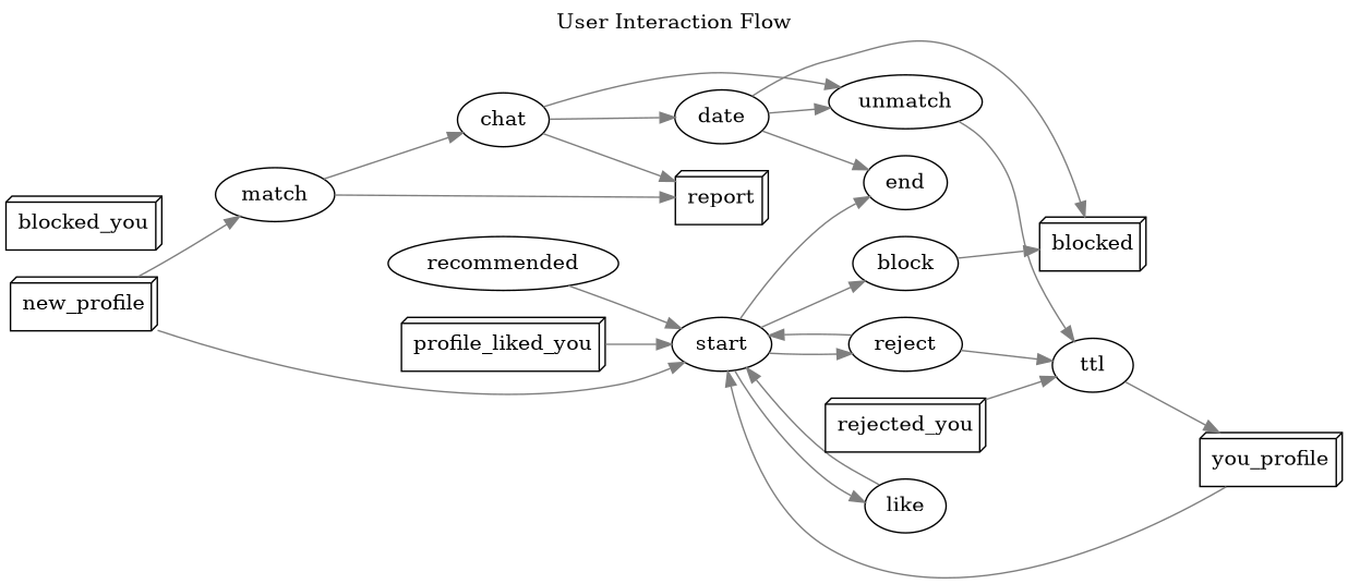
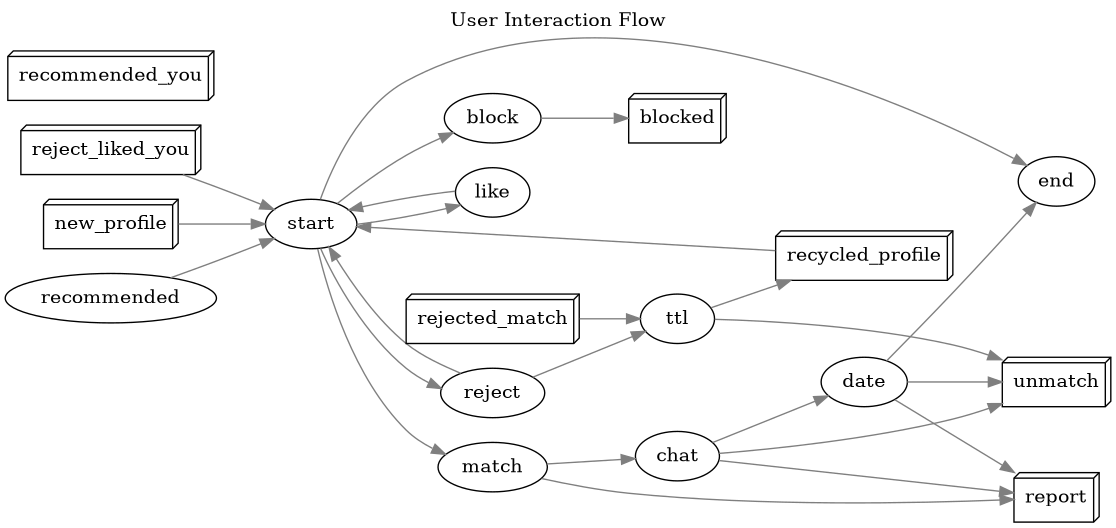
  digraph {
    compound=true
    label="User Interaction Flow"
    labelloc=t
    rankdir=LR
    edge [arrowhead=normal color=gray50]
-   profile_liked_you [shape=box3d]
+   profile_liked_you [shape=box3d label=reject_liked_you]
    start
    reject
    block
    match
    like
    end
    new_profile [shape=box3d]
    recommended [shape=ellipse]
-   recycled_profile [shape=box3d label=you_profile]
-   rejected_you [shape=box3d]
+   recycled_profile [shape=box3d]
+   rejected_you [shape=box3d label=rejected_match]
    ttl
    blocked [shape=box3d]
-   blocked_you [shape=box3d]
+   blocked_you [shape=box3d label=recommended_you]
    report [shape=box3d]
    chat
-   unmatch
+   unmatch [shape=box3d]
    date
    profile_liked_you -> start
    start -> reject
    start -> block
-   new_profile -> match
+   start -> match
    start -> like
    start -> end
    reject -> start
    reject -> ttl
    block -> blocked
    match -> report
    match -> chat
    like -> start
    new_profile -> start
    recommended -> start
    recycled_profile -> start
    rejected_you -> ttl
    ttl -> recycled_profile
    chat -> report
    chat -> unmatch
    chat -> date
-   unmatch -> ttl
+   ttl -> unmatch
    date -> end
-   date -> blocked
+   date -> report
    date -> unmatch
  }
